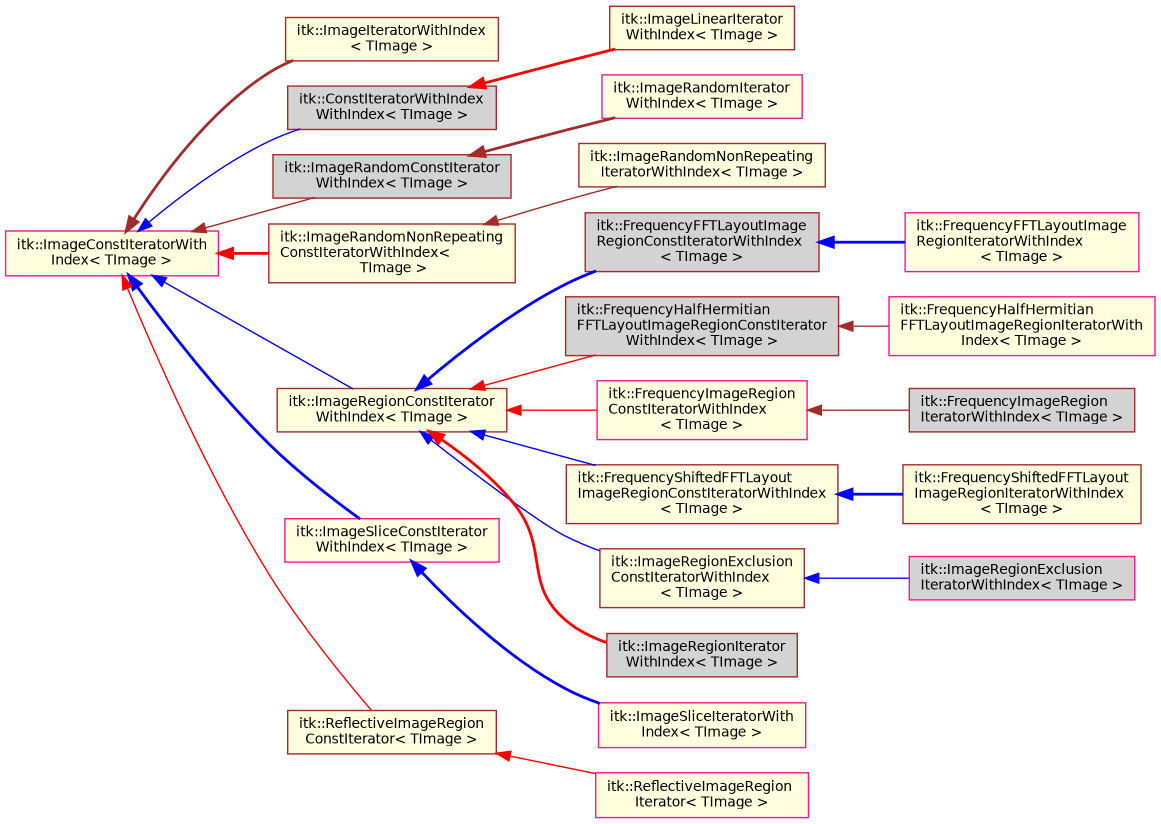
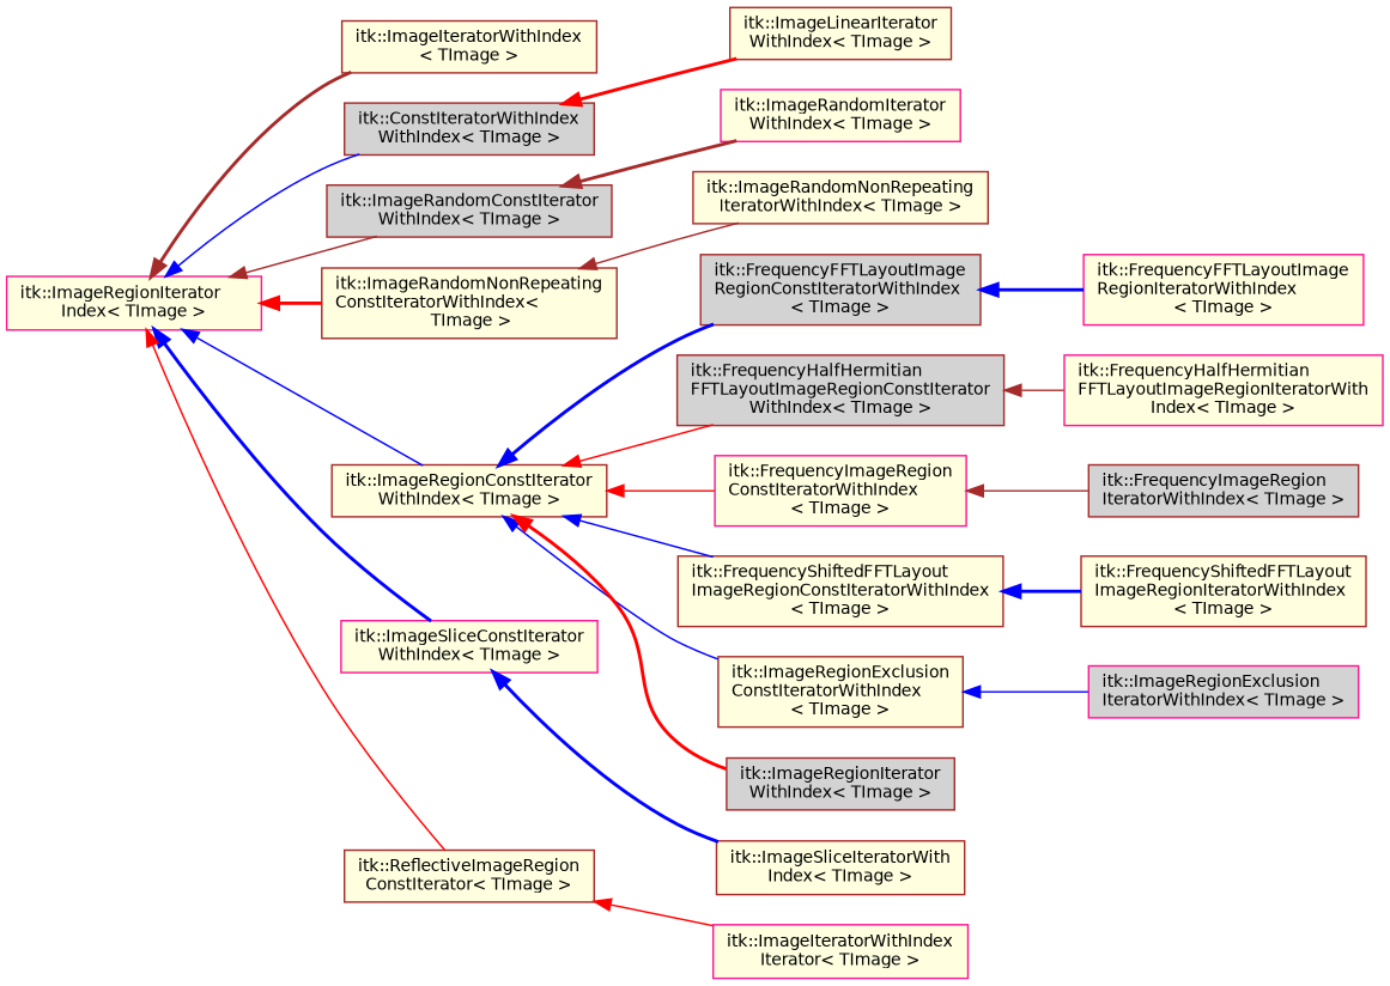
  digraph {
    rankdir=LR
    node [color=brown fillcolor=lightyellow fontname=Helvetica fontsize=10 shape=record style=filled]
    edge [color=blue dir=back fontname=Helvetica fontsize=10 labelfontname=Helvetica labelfontsize=10 style=solid]
-   n1 [color=deeppink fontcolor=black height=0.2 label="itk::ImageConstIteratorWith\lIndex\< TImage \>" width=0.4]
+   n1 [color=deeppink fontcolor=black height=0.2 label="itk::ImageRegionIterator\lIndex\< TImage \>" width=0.4]
    n2 [height=0.2 label="itk::ImageIteratorWithIndex\l\< TImage \>" width=0.4]
    n3 [fillcolor=lightgrey height=0.2 label="itk::ConstIteratorWithIndex\lWithIndex\< TImage \>" width=0.4]
    n4 [fillcolor=lightgrey height=0.2 label="itk::ImageRandomConstIterator\lWithIndex\< TImage \>" width=0.4]
    n5 [height=0.2 label="itk::ImageRandomNonRepeating\lConstIteratorWithIndex\<\l TImage \>" width=0.4]
    n6 [height=0.2 label="itk::ImageRegionConstIterator\lWithIndex\< TImage \>" width=0.4]
    n7 [color=deeppink height=0.2 label="itk::ImageSliceConstIterator\lWithIndex\< TImage \>" width=0.4]
    n8 [height=0.2 label="itk::ReflectiveImageRegion\lConstIterator\< TImage \>" width=0.4]
    n9 [height=0.2 label="itk::ImageLinearIterator\lWithIndex\< TImage \>" width=0.4]
    n10 [color=deeppink height=0.2 label="itk::ImageRandomIterator\lWithIndex\< TImage \>" width=0.4]
    n11 [height=0.2 label="itk::ImageRandomNonRepeating\lIteratorWithIndex\< TImage \>" width=0.4]
    n12 [fillcolor=lightgrey height=0.2 label="itk::FrequencyFFTLayoutImage\lRegionConstIteratorWithIndex\l\< TImage \>" width=0.4]
    n13 [fillcolor=lightgrey height=0.2 label="itk::FrequencyHalfHermitian\lFFTLayoutImageRegionConstIterator\lWithIndex\< TImage \>" width=0.4]
    n14 [color=deeppink height=0.2 label="itk::FrequencyImageRegion\lConstIteratorWithIndex\l\< TImage \>" width=0.4]
    n15 [height=0.2 label="itk::FrequencyShiftedFFTLayout\lImageRegionConstIteratorWithIndex\l\< TImage \>" width=0.4]
    n16 [height=0.2 label="itk::ImageRegionExclusion\lConstIteratorWithIndex\l\< TImage \>" width=0.4]
    n17 [fillcolor=lightgrey height=0.2 label="itk::ImageRegionIterator\lWithIndex\< TImage \>" width=0.4]
-   n18 [color=deeppink height=0.2 label="itk::ImageSliceIteratorWith\lIndex\< TImage \>" width=0.4]
-   n19 [color=deeppink height=0.2 label="itk::ReflectiveImageRegion\lIterator\< TImage \>" width=0.4]
+   n18 [height=0.2 label="itk::ImageSliceIteratorWith\lIndex\< TImage \>" width=0.4]
+   n19 [color=deeppink height=0.2 label="itk::ImageIteratorWithIndex\lIterator\< TImage \>" width=0.4]
    n20 [color=deeppink height=0.2 label="itk::FrequencyFFTLayoutImage\lRegionIteratorWithIndex\l\< TImage \>" width=0.4]
    n21 [color=deeppink height=0.2 label="itk::FrequencyHalfHermitian\lFFTLayoutImageRegionIteratorWith\lIndex\< TImage \>" width=0.4]
    n22 [fillcolor=lightgrey height=0.2 label="itk::FrequencyImageRegion\lIteratorWithIndex\< TImage \>" width=0.4]
    n23 [height=0.2 label="itk::FrequencyShiftedFFTLayout\lImageRegionIteratorWithIndex\l\< TImage \>" width=0.4]
    n24 [color=deeppink fillcolor=lightgrey height=0.2 label="itk::ImageRegionExclusion\lIteratorWithIndex\< TImage \>" width=0.4]
    n1 -> n2 [color=brown style=bold]
    n1 -> n3
    n1 -> n4 [color=brown]
    n1 -> n5 [color=red style=bold]
    n1 -> n6
    n1 -> n7 [style=bold]
    n1 -> n8 [color=red]
    n3 -> n9 [color=red style=bold]
    n4 -> n10 [color=brown style=bold]
    n5 -> n11 [color=brown]
    n6 -> n12 [style=bold]
    n6 -> n13 [color=red]
    n6 -> n14 [color=red]
    n6 -> n15
    n6 -> n16
    n6 -> n17 [color=red style=bold]
    n7 -> n18 [style=bold]
    n8 -> n19 [color=red]
    n12 -> n20 [style=bold]
    n13 -> n21 [color=brown]
    n14 -> n22 [color=brown]
    n15 -> n23 [style=bold]
    n16 -> n24
  }
